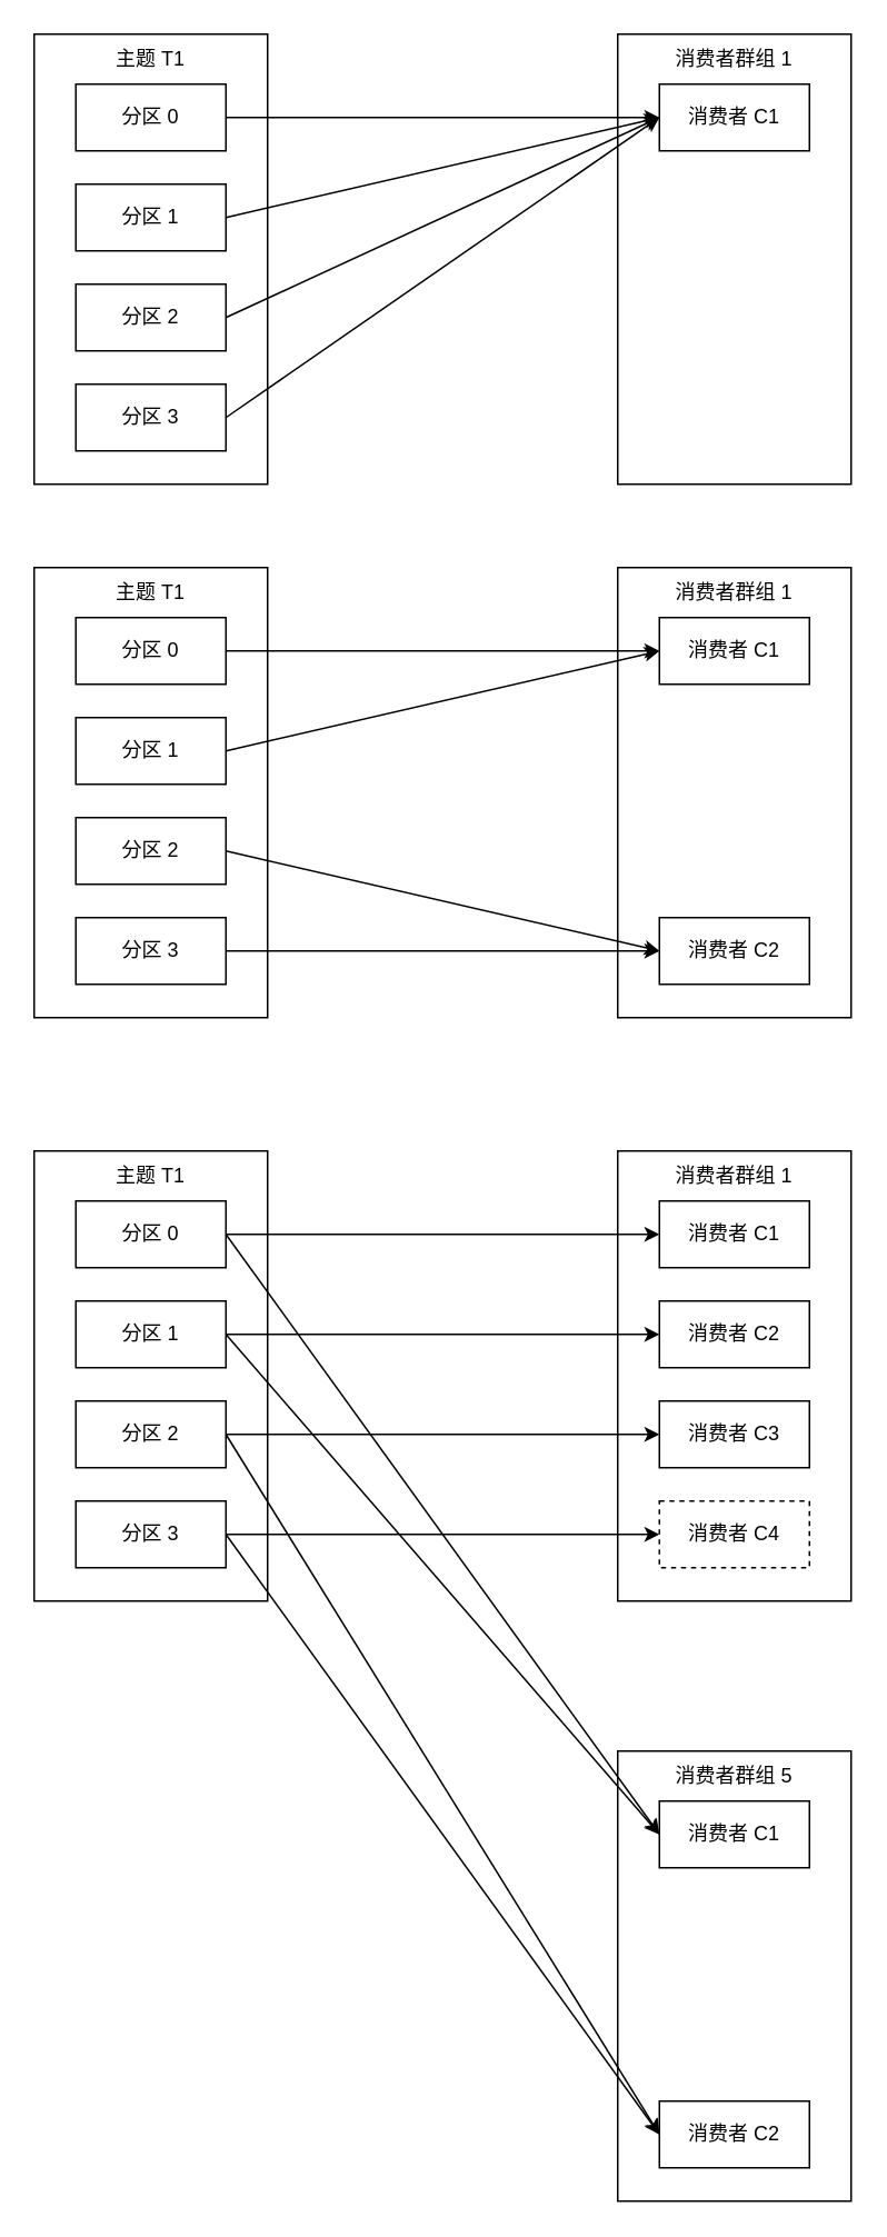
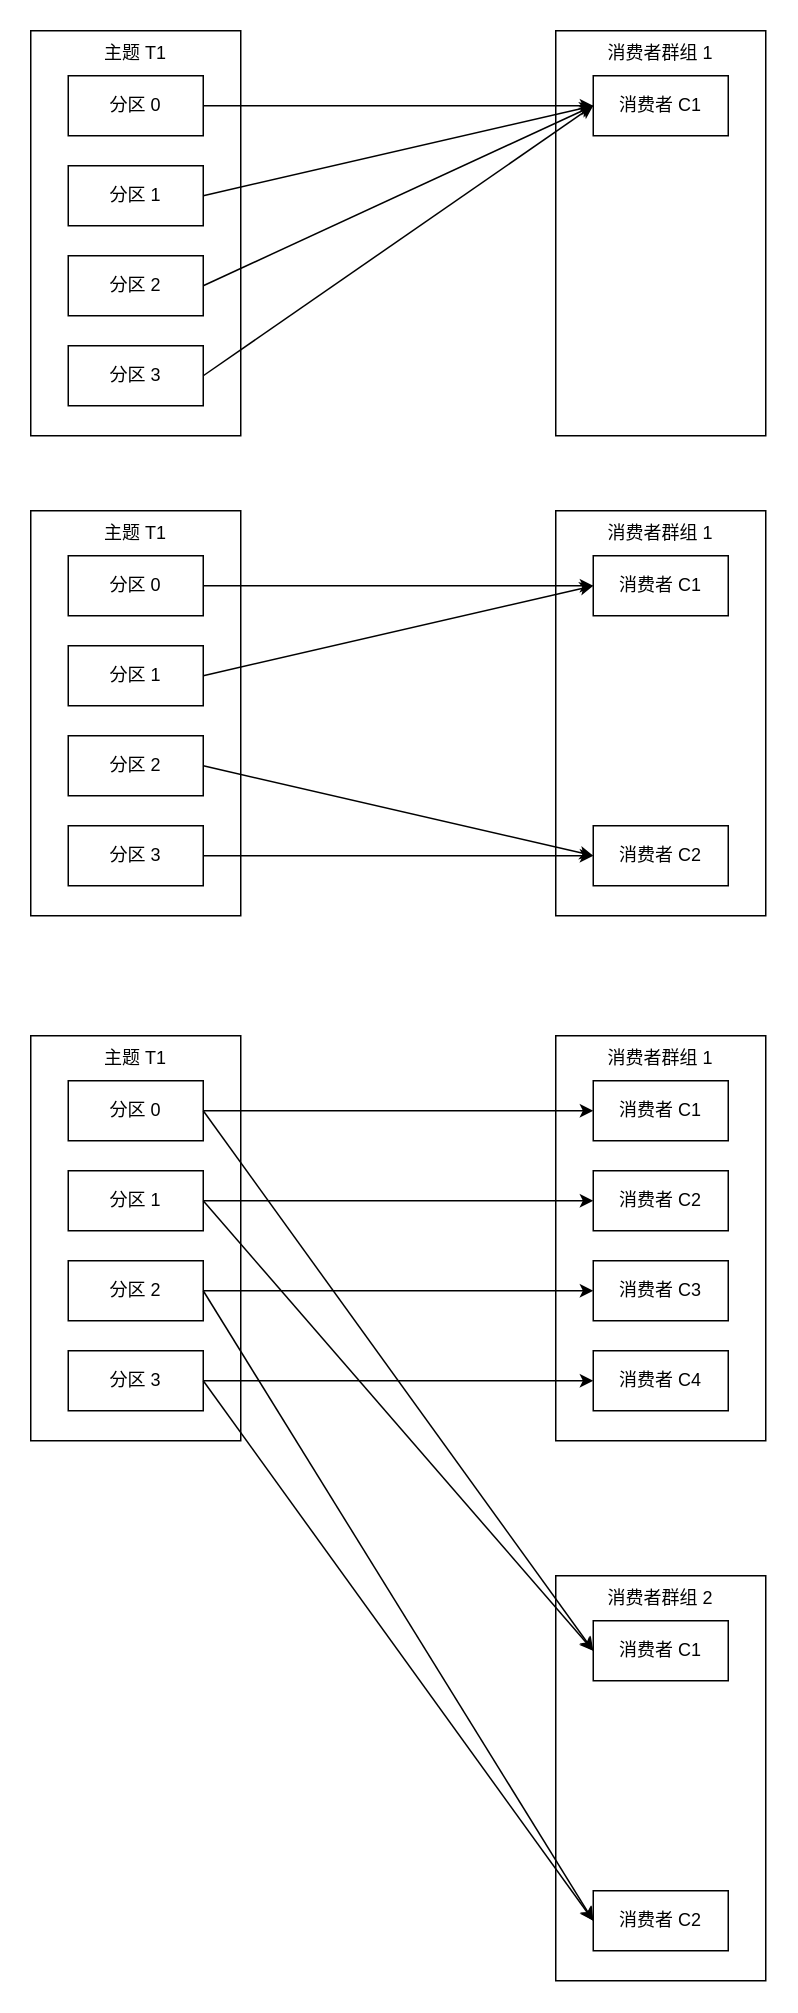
  <mxCell id="0" />
  <mxCell id="1" parent="0" />
  <mxCell id="2" value="" style="group" vertex="1" connectable="0" parent="1"><mxGeometry x="20" y="20" width="490" height="590" as="geometry" /></mxCell>
  <mxCell id="3" value="" style="group" vertex="1" connectable="0" parent="2"><mxGeometry width="490" height="270" as="geometry" /></mxCell>
  <mxCell id="4" value="" style="rounded=0;whiteSpace=wrap;html=1;" vertex="1" parent="3"><mxGeometry width="140" height="270" as="geometry" /></mxCell>
  <mxCell id="5" value="" style="rounded=0;whiteSpace=wrap;html=1;" vertex="1" parent="3"><mxGeometry x="350" width="140" height="270" as="geometry" /></mxCell>
  <mxCell id="6" value="分区 0" style="rounded=0;whiteSpace=wrap;html=1;" vertex="1" parent="3"><mxGeometry x="25" y="30" width="90" height="40" as="geometry" /></mxCell>
  <mxCell id="7" value="分区 1" style="rounded=0;whiteSpace=wrap;html=1;" vertex="1" parent="3"><mxGeometry x="25" y="90" width="90" height="40" as="geometry" /></mxCell>
  <mxCell id="8" value="分区 2" style="rounded=0;whiteSpace=wrap;html=1;" vertex="1" parent="3"><mxGeometry x="25" y="150" width="90" height="40" as="geometry" /></mxCell>
  <mxCell id="9" value="分区 3" style="rounded=0;whiteSpace=wrap;html=1;" vertex="1" parent="3"><mxGeometry x="25" y="210" width="90" height="40" as="geometry" /></mxCell>
  <mxCell id="10" value="主题 T1" style="text;html=1;strokeColor=none;fillColor=none;align=center;verticalAlign=middle;whiteSpace=wrap;rounded=0;" vertex="1" parent="3"><mxGeometry x="40" width="60" height="30" as="geometry" /></mxCell>
  <mxCell id="11" value="消费者 C1" style="rounded=0;whiteSpace=wrap;html=1;" vertex="1" parent="3"><mxGeometry x="375" y="30" width="90" height="40" as="geometry" /></mxCell>
  <mxCell id="12" value="消费者群组 1" style="text;html=1;strokeColor=none;fillColor=none;align=center;verticalAlign=middle;whiteSpace=wrap;rounded=0;" vertex="1" parent="3"><mxGeometry x="380" y="5" width="80" height="20" as="geometry" /></mxCell>
  <mxCell id="13" value="" style="endArrow=classic;html=1;rounded=0;entryX=0;entryY=0.5;entryDx=0;entryDy=0;exitX=1;exitY=0.5;exitDx=0;exitDy=0;" edge="1" parent="3" source="6" target="11"><mxGeometry width="50" height="50" relative="1" as="geometry"><mxPoint x="210" y="110" as="sourcePoint" /><mxPoint x="260" y="60" as="targetPoint" /></mxGeometry></mxCell>
  <mxCell id="14" value="" style="endArrow=classic;html=1;rounded=0;entryX=0;entryY=0.5;entryDx=0;entryDy=0;exitX=1;exitY=0.5;exitDx=0;exitDy=0;" edge="1" parent="3" source="7" target="11"><mxGeometry width="50" height="50" relative="1" as="geometry"><mxPoint x="180" y="170" as="sourcePoint" /><mxPoint x="230" y="120" as="targetPoint" /></mxGeometry></mxCell>
  <mxCell id="15" value="" style="endArrow=classic;html=1;rounded=0;entryX=0;entryY=0.5;entryDx=0;entryDy=0;exitX=1;exitY=0.5;exitDx=0;exitDy=0;" edge="1" parent="3" source="8" target="11"><mxGeometry width="50" height="50" relative="1" as="geometry"><mxPoint x="250" y="160" as="sourcePoint" /><mxPoint x="300" y="110" as="targetPoint" /></mxGeometry></mxCell>
  <mxCell id="16" value="" style="endArrow=classic;html=1;rounded=0;exitX=1;exitY=0.5;exitDx=0;exitDy=0;entryX=0;entryY=0.5;entryDx=0;entryDy=0;" edge="1" parent="3" source="9" target="11"><mxGeometry width="50" height="50" relative="1" as="geometry"><mxPoint x="180" y="230" as="sourcePoint" /><mxPoint x="370" y="60" as="targetPoint" /></mxGeometry></mxCell>
  <mxCell id="17" value="" style="group" vertex="1" connectable="0" parent="2"><mxGeometry y="320" width="490" height="270" as="geometry" /></mxCell>
  <mxCell id="18" value="" style="rounded=0;whiteSpace=wrap;html=1;" vertex="1" parent="17"><mxGeometry width="140" height="270" as="geometry" /></mxCell>
  <mxCell id="19" value="" style="rounded=0;whiteSpace=wrap;html=1;" vertex="1" parent="17"><mxGeometry x="350" width="140" height="270" as="geometry" /></mxCell>
  <mxCell id="20" value="分区 0" style="rounded=0;whiteSpace=wrap;html=1;" vertex="1" parent="17"><mxGeometry x="25" y="30" width="90" height="40" as="geometry" /></mxCell>
  <mxCell id="21" value="分区 1" style="rounded=0;whiteSpace=wrap;html=1;" vertex="1" parent="17"><mxGeometry x="25" y="90" width="90" height="40" as="geometry" /></mxCell>
  <mxCell id="22" value="分区 2" style="rounded=0;whiteSpace=wrap;html=1;" vertex="1" parent="17"><mxGeometry x="25" y="150" width="90" height="40" as="geometry" /></mxCell>
  <mxCell id="23" value="分区 3" style="rounded=0;whiteSpace=wrap;html=1;" vertex="1" parent="17"><mxGeometry x="25" y="210" width="90" height="40" as="geometry" /></mxCell>
  <mxCell id="24" value="主题 T1" style="text;html=1;strokeColor=none;fillColor=none;align=center;verticalAlign=middle;whiteSpace=wrap;rounded=0;" vertex="1" parent="17"><mxGeometry x="40" width="60" height="30" as="geometry" /></mxCell>
  <mxCell id="25" value="消费者 C1" style="rounded=0;whiteSpace=wrap;html=1;" vertex="1" parent="17"><mxGeometry x="375" y="30" width="90" height="40" as="geometry" /></mxCell>
  <mxCell id="26" value="消费者群组 1" style="text;html=1;strokeColor=none;fillColor=none;align=center;verticalAlign=middle;whiteSpace=wrap;rounded=0;" vertex="1" parent="17"><mxGeometry x="380" y="5" width="80" height="20" as="geometry" /></mxCell>
  <mxCell id="27" value="" style="endArrow=classic;html=1;rounded=0;entryX=0;entryY=0.5;entryDx=0;entryDy=0;exitX=1;exitY=0.5;exitDx=0;exitDy=0;" edge="1" parent="17" source="20" target="25"><mxGeometry width="50" height="50" relative="1" as="geometry"><mxPoint x="210" y="110" as="sourcePoint" /><mxPoint x="260" y="60" as="targetPoint" /></mxGeometry></mxCell>
  <mxCell id="28" value="" style="endArrow=classic;html=1;rounded=0;entryX=0;entryY=0.5;entryDx=0;entryDy=0;exitX=1;exitY=0.5;exitDx=0;exitDy=0;" edge="1" parent="17" source="21" target="25"><mxGeometry width="50" height="50" relative="1" as="geometry"><mxPoint x="180" y="170" as="sourcePoint" /><mxPoint x="230" y="120" as="targetPoint" /></mxGeometry></mxCell>
  <mxCell id="29" value="消费者 C2" style="rounded=0;whiteSpace=wrap;html=1;" vertex="1" parent="17"><mxGeometry x="375" y="210" width="90" height="40" as="geometry" /></mxCell>
  <mxCell id="30" value="" style="endArrow=classic;html=1;rounded=0;entryX=0;entryY=0.5;entryDx=0;entryDy=0;exitX=1;exitY=0.5;exitDx=0;exitDy=0;" edge="1" parent="17" source="22" target="29"><mxGeometry width="50" height="50" relative="1" as="geometry"><mxPoint x="190" y="200" as="sourcePoint" /><mxPoint x="240" y="150" as="targetPoint" /></mxGeometry></mxCell>
  <mxCell id="31" value="" style="endArrow=classic;html=1;rounded=0;entryX=0;entryY=0.5;entryDx=0;entryDy=0;exitX=1;exitY=0.5;exitDx=0;exitDy=0;" edge="1" parent="17" source="23" target="29"><mxGeometry width="50" height="50" relative="1" as="geometry"><mxPoint x="180" y="290" as="sourcePoint" /><mxPoint x="230" y="240" as="targetPoint" /></mxGeometry></mxCell>
  <mxCell id="32" value="" style="group" vertex="1" connectable="0" parent="1"><mxGeometry x="20" y="690" width="490" height="270" as="geometry" /></mxCell>
  <mxCell id="33" value="" style="rounded=0;whiteSpace=wrap;html=1;" vertex="1" parent="32"><mxGeometry width="140" height="270" as="geometry" /></mxCell>
  <mxCell id="34" value="" style="rounded=0;whiteSpace=wrap;html=1;" vertex="1" parent="32"><mxGeometry x="350" width="140" height="270" as="geometry" /></mxCell>
  <mxCell id="35" value="分区 0" style="rounded=0;whiteSpace=wrap;html=1;" vertex="1" parent="32"><mxGeometry x="25" y="30" width="90" height="40" as="geometry" /></mxCell>
  <mxCell id="36" value="分区 1" style="rounded=0;whiteSpace=wrap;html=1;" vertex="1" parent="32"><mxGeometry x="25" y="90" width="90" height="40" as="geometry" /></mxCell>
  <mxCell id="37" value="分区 2" style="rounded=0;whiteSpace=wrap;html=1;" vertex="1" parent="32"><mxGeometry x="25" y="150" width="90" height="40" as="geometry" /></mxCell>
  <mxCell id="38" value="分区 3" style="rounded=0;whiteSpace=wrap;html=1;" vertex="1" parent="32"><mxGeometry x="25" y="210" width="90" height="40" as="geometry" /></mxCell>
  <mxCell id="39" value="主题 T1" style="text;html=1;strokeColor=none;fillColor=none;align=center;verticalAlign=middle;whiteSpace=wrap;rounded=0;" vertex="1" parent="32"><mxGeometry x="40" width="60" height="30" as="geometry" /></mxCell>
  <mxCell id="40" value="消费者 C1" style="rounded=0;whiteSpace=wrap;html=1;" vertex="1" parent="32"><mxGeometry x="375" y="30" width="90" height="40" as="geometry" /></mxCell>
  <mxCell id="41" value="消费者群组 1" style="text;html=1;strokeColor=none;fillColor=none;align=center;verticalAlign=middle;whiteSpace=wrap;rounded=0;" vertex="1" parent="32"><mxGeometry x="380" y="5" width="80" height="20" as="geometry" /></mxCell>
  <mxCell id="42" value="" style="endArrow=classic;html=1;rounded=0;entryX=0;entryY=0.5;entryDx=0;entryDy=0;exitX=1;exitY=0.5;exitDx=0;exitDy=0;" edge="1" parent="32" source="35" target="40"><mxGeometry width="50" height="50" relative="1" as="geometry"><mxPoint x="210" y="110" as="sourcePoint" /><mxPoint x="260" y="60" as="targetPoint" /></mxGeometry></mxCell>
- <mxCell id="43" value="消费者 C4" style="rounded=0;whiteSpace=wrap;html=1;dashed=1;" vertex="1" parent="32"><mxGeometry x="375" y="210" width="90" height="40" as="geometry" /></mxCell>
+ <mxCell id="43" value="消费者 C4" style="rounded=0;whiteSpace=wrap;html=1;" vertex="1" parent="32"><mxGeometry x="375" y="210" width="90" height="40" as="geometry" /></mxCell>
  <mxCell id="44" value="" style="endArrow=classic;html=1;rounded=0;entryX=0;entryY=0.5;entryDx=0;entryDy=0;exitX=1;exitY=0.5;exitDx=0;exitDy=0;" edge="1" parent="32" source="38" target="43"><mxGeometry width="50" height="50" relative="1" as="geometry"><mxPoint x="180" y="290" as="sourcePoint" /><mxPoint x="230" y="240" as="targetPoint" /></mxGeometry></mxCell>
  <mxCell id="45" value="消费者 C2" style="rounded=0;whiteSpace=wrap;html=1;" vertex="1" parent="32"><mxGeometry x="375" y="90" width="90" height="40" as="geometry" /></mxCell>
  <mxCell id="46" style="edgeStyle=orthogonalEdgeStyle;rounded=0;orthogonalLoop=1;jettySize=auto;html=1;exitX=1;exitY=0.5;exitDx=0;exitDy=0;entryX=0;entryY=0.5;entryDx=0;entryDy=0;" edge="1" parent="32" source="36" target="45"><mxGeometry relative="1" as="geometry" /></mxCell>
  <mxCell id="47" value="消费者 C3" style="rounded=0;whiteSpace=wrap;html=1;" vertex="1" parent="32"><mxGeometry x="375" y="150" width="90" height="40" as="geometry" /></mxCell>
  <mxCell id="48" style="edgeStyle=orthogonalEdgeStyle;rounded=0;orthogonalLoop=1;jettySize=auto;html=1;exitX=1;exitY=0.5;exitDx=0;exitDy=0;entryX=0;entryY=0.5;entryDx=0;entryDy=0;" edge="1" parent="32" source="37" target="47"><mxGeometry relative="1" as="geometry" /></mxCell>
  <mxCell id="49" value="" style="rounded=0;whiteSpace=wrap;html=1;" vertex="1" parent="1"><mxGeometry x="370" y="1050" width="140" height="270" as="geometry" /></mxCell>
  <mxCell id="50" value="消费者 C1" style="rounded=0;whiteSpace=wrap;html=1;" vertex="1" parent="1"><mxGeometry x="395" y="1080" width="90" height="40" as="geometry" /></mxCell>
- <mxCell id="51" value="消费者群组 5" style="text;html=1;strokeColor=none;fillColor=none;align=center;verticalAlign=middle;whiteSpace=wrap;rounded=0;" vertex="1" parent="1"><mxGeometry x="400" y="1055" width="80" height="20" as="geometry" /></mxCell>
+ <mxCell id="51" value="消费者群组 2" style="text;html=1;strokeColor=none;fillColor=none;align=center;verticalAlign=middle;whiteSpace=wrap;rounded=0;" vertex="1" parent="1"><mxGeometry x="400" y="1055" width="80" height="20" as="geometry" /></mxCell>
  <mxCell id="52" value="消费者 C2" style="rounded=0;whiteSpace=wrap;html=1;" vertex="1" parent="1"><mxGeometry x="395" y="1260" width="90" height="40" as="geometry" /></mxCell>
  <mxCell id="53" value="" style="endArrow=classic;html=1;rounded=0;entryX=0;entryY=0.5;entryDx=0;entryDy=0;exitX=1;exitY=0.5;exitDx=0;exitDy=0;" edge="1" parent="1" source="35" target="50"><mxGeometry width="50" height="50" relative="1" as="geometry"><mxPoint x="120" y="1100" as="sourcePoint" /><mxPoint x="170" y="1050" as="targetPoint" /></mxGeometry></mxCell>
  <mxCell id="54" value="" style="endArrow=classic;html=1;rounded=0;entryX=0;entryY=0.5;entryDx=0;entryDy=0;exitX=1;exitY=0.5;exitDx=0;exitDy=0;" edge="1" parent="1" source="36" target="50"><mxGeometry width="50" height="50" relative="1" as="geometry"><mxPoint x="210" y="1170" as="sourcePoint" /><mxPoint x="260" y="1120" as="targetPoint" /></mxGeometry></mxCell>
  <mxCell id="55" value="" style="endArrow=classic;html=1;rounded=0;entryX=0;entryY=0.5;entryDx=0;entryDy=0;exitX=1;exitY=0.5;exitDx=0;exitDy=0;" edge="1" parent="1" source="37" target="52"><mxGeometry width="50" height="50" relative="1" as="geometry"><mxPoint x="240" y="1250" as="sourcePoint" /><mxPoint x="290" y="1200" as="targetPoint" /></mxGeometry></mxCell>
  <mxCell id="56" value="" style="endArrow=classic;html=1;rounded=0;entryX=0;entryY=0.5;entryDx=0;entryDy=0;exitX=1;exitY=0.5;exitDx=0;exitDy=0;" edge="1" parent="1" source="38" target="52"><mxGeometry width="50" height="50" relative="1" as="geometry"><mxPoint x="130" y="1260" as="sourcePoint" /><mxPoint x="180" y="1210" as="targetPoint" /></mxGeometry></mxCell>
